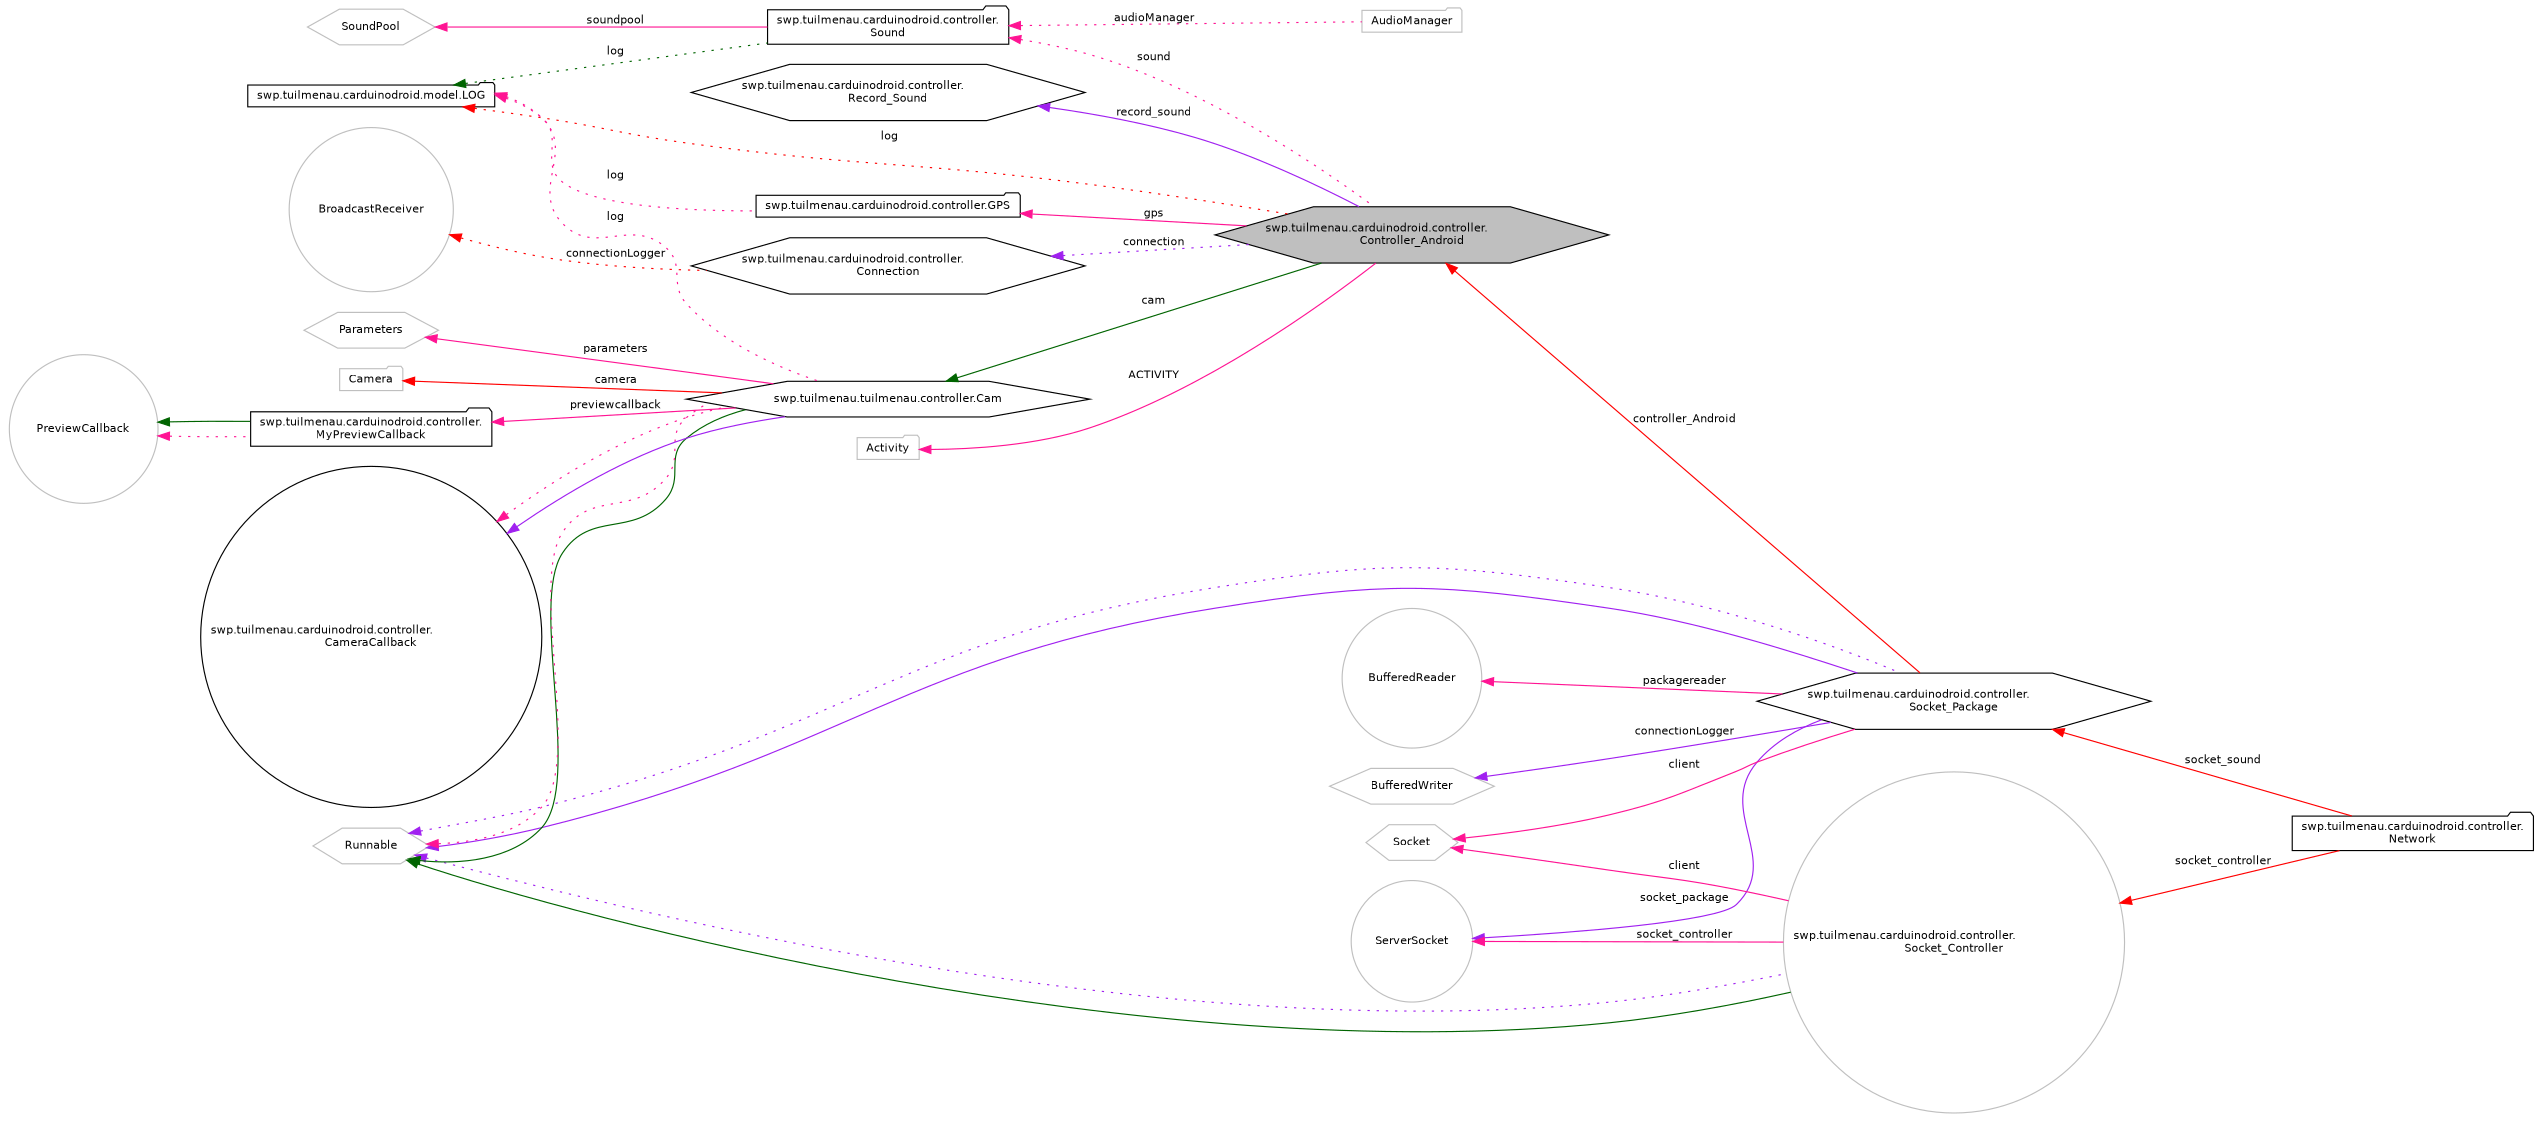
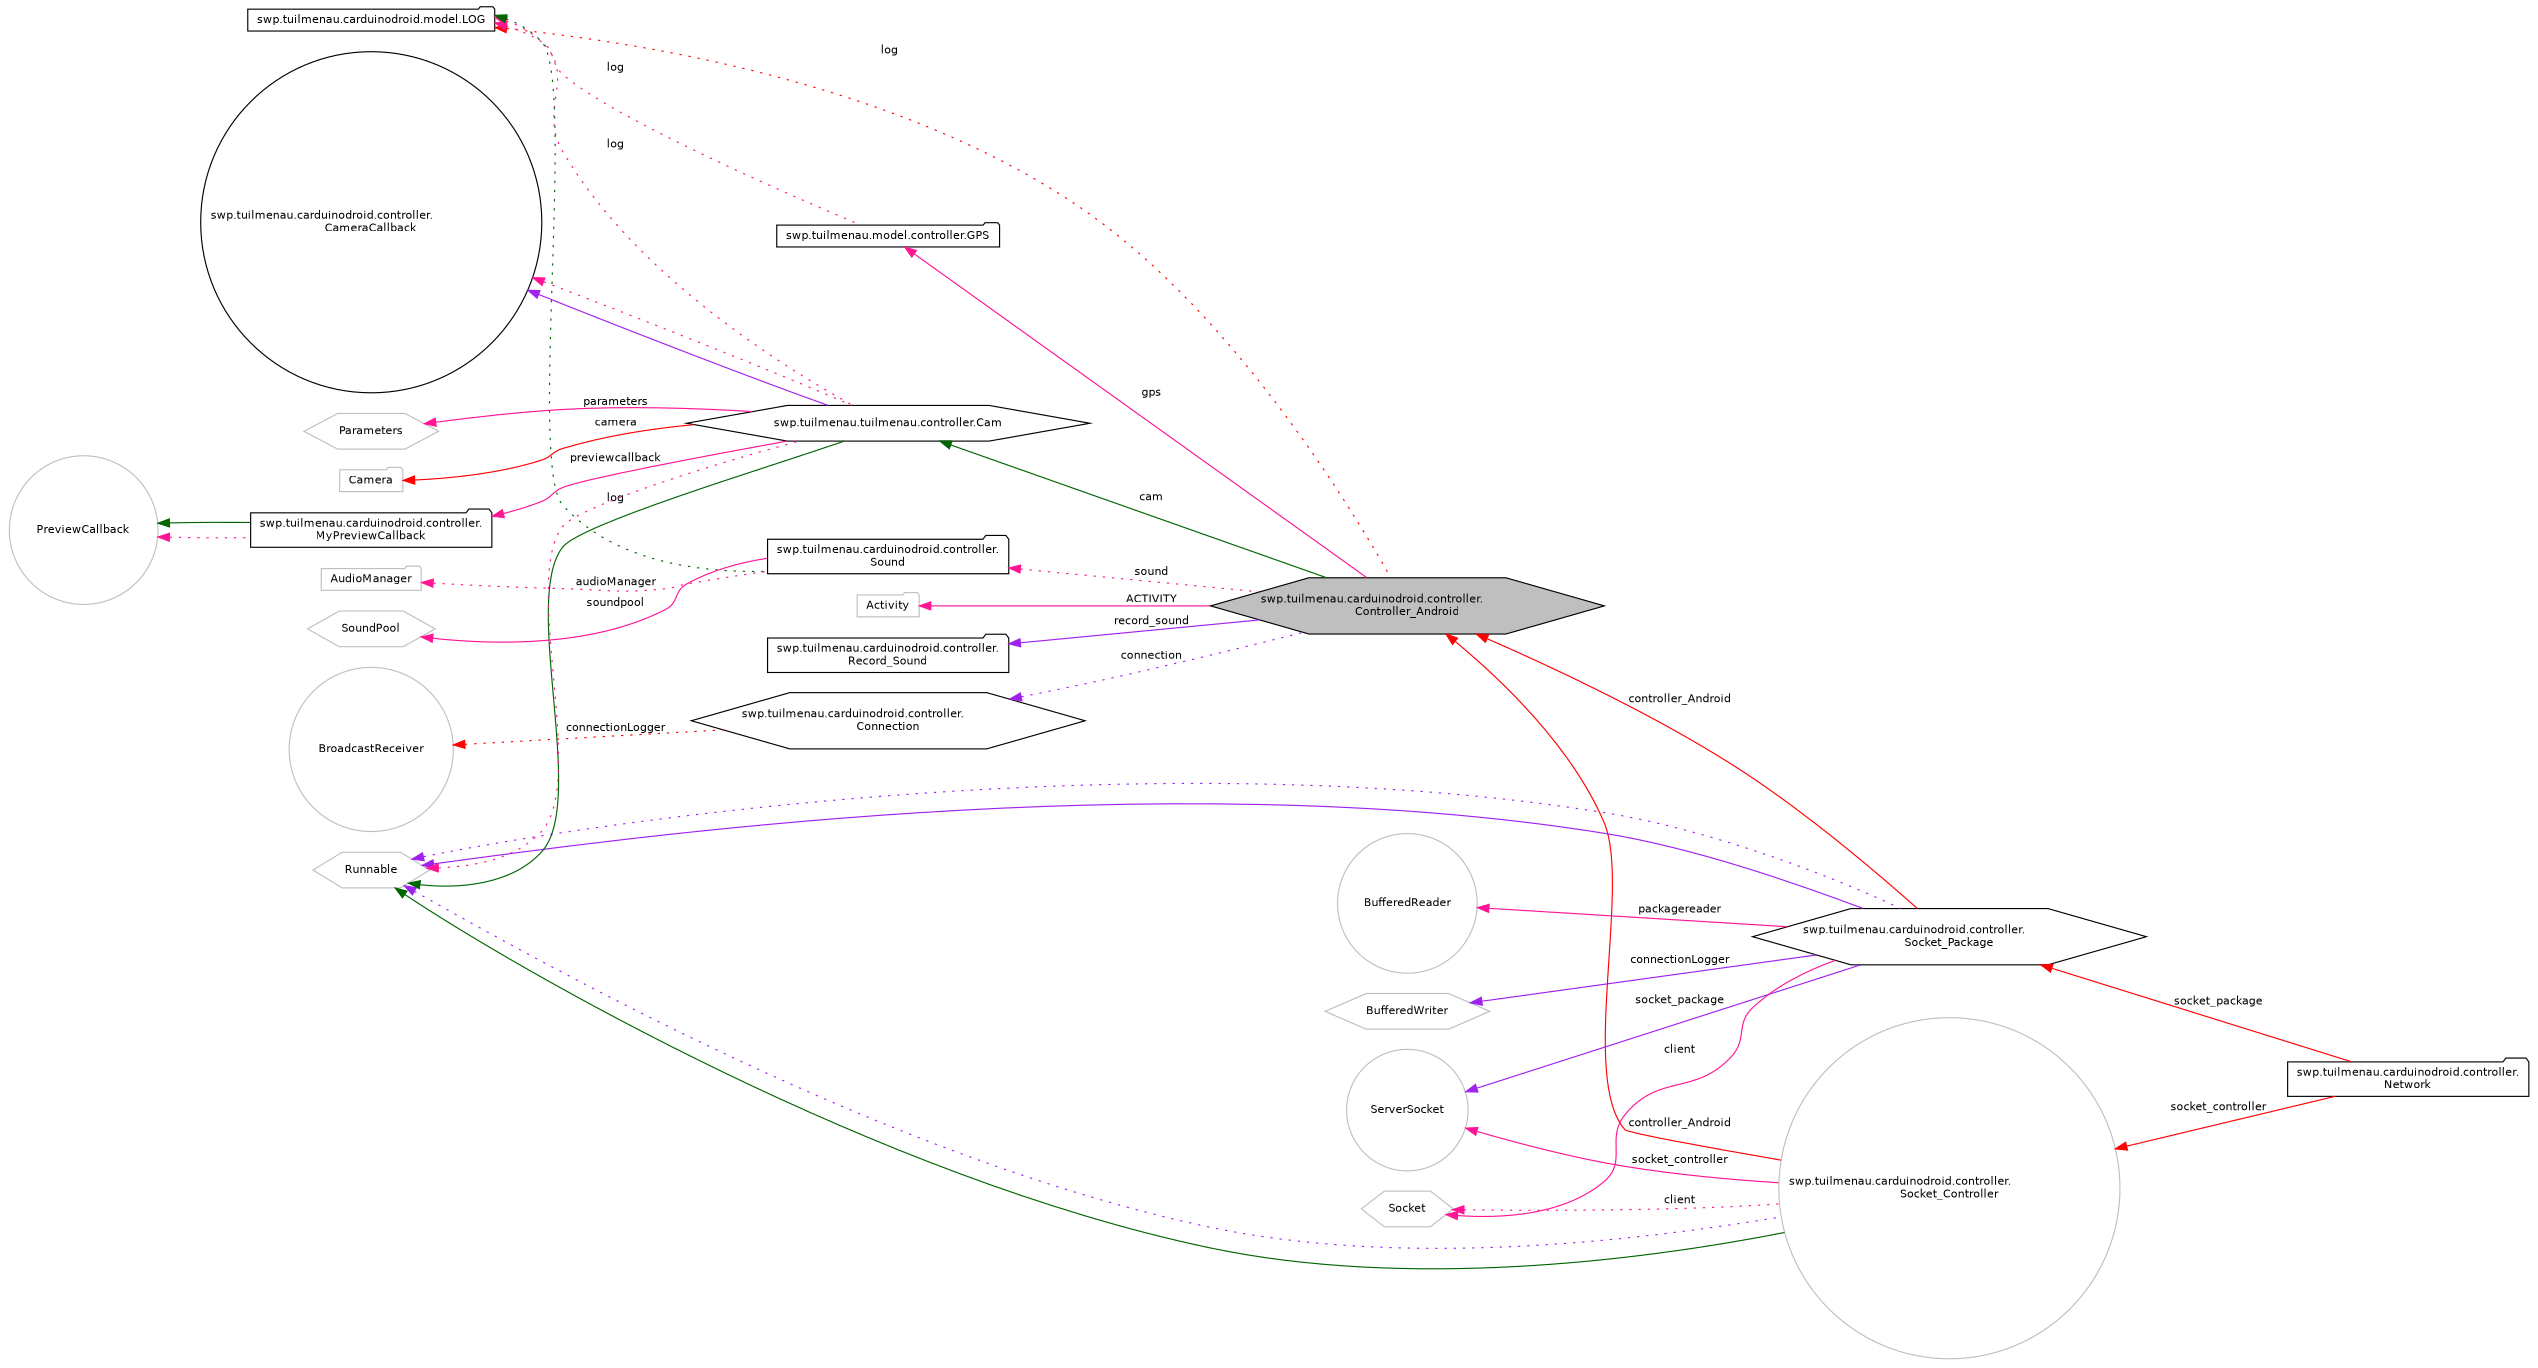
  digraph {
    rankdir=LR
    node [color=grey75 fillcolor=white fontname=Helvetica fontsize=10 shape=hexagon style=filled]
    edge [color=deeppink dir=back fontname=Helvetica fontsize=10 labelfontname=Helvetica labelfontsize=10 style=solid]
    n1 [color=black fillcolor=grey75 fontcolor=black height=0.2 label="swp.tuilmenau.carduinodroid.controller.\lController_Android" width=0.4]
    n2 [color=black height=0.2 label="swp.tuilmenau.carduinodroid.controller.\lSocket_Package" width=0.4]
    n3 [height=0.2 label="swp.tuilmenau.carduinodroid.controller.\lSocket_Controller" shape=circle width=0.4]
    n4 [color=black height=0.2 label="swp.tuilmenau.carduinodroid.controller.\lNetwork" shape=folder width=0.4]
    n5 [color=black height=0.2 label="swp.tuilmenau.carduinodroid.model.LOG" shape=folder width=0.4]
-   n6 [color=black height=0.2 label="swp.tuilmenau.carduinodroid.controller.GPS" shape=folder width=0.4]
+   n6 [color=black height=0.2 label="swp.tuilmenau.model.controller.GPS" shape=folder width=0.4]
    n7 [color=black height=0.2 label="swp.tuilmenau.tuilmenau.controller.Cam" width=0.4]
    n8 [color=black height=0.2 label="swp.tuilmenau.carduinodroid.controller.\lSound" shape=folder width=0.4]
    n9 [height=0.2 label=Activity shape=folder width=0.4]
    n10 [height=0.2 label=Runnable width=0.4]
    n11 [height=0.2 label=BufferedReader shape=circle width=0.4]
    n12 [height=0.2 label=BufferedWriter width=0.4]
    n13 [height=0.2 label=ServerSocket shape=circle width=0.4]
    n14 [height=0.2 label=Socket width=0.4]
-   n15 [color=black height=0.2 label="swp.tuilmenau.carduinodroid.controller.\lRecord_Sound" width=0.4]
+   n15 [color=black height=0.2 label="swp.tuilmenau.carduinodroid.controller.\lRecord_Sound" shape=folder width=0.4]
    n16 [color=black height=0.2 label="swp.tuilmenau.carduinodroid.controller.\lCameraCallback" shape=circle width=0.4]
    n17 [height=0.2 label=Parameters width=0.4]
    n18 [height=0.2 label=Camera shape=folder width=0.4]
    n19 [color=black height=0.2 label="swp.tuilmenau.carduinodroid.controller.\lMyPreviewCallback" shape=folder width=0.4]
    n20 [height=0.2 label=PreviewCallback shape=circle width=0.4]
    n21 [height=0.2 label=AudioManager shape=folder width=0.4]
    n22 [height=0.2 label=SoundPool width=0.4]
    n23 [color=black height=0.2 label="swp.tuilmenau.carduinodroid.controller.\lConnection" width=0.4]
    n24 [height=0.2 label=BroadcastReceiver shape=circle width=0.4]
    n1 -> n2 [color=red label=" controller_Android"]
-   n2 -> n4 [color=red label=" socket_sound"]
+   n1 -> n3 [color=red label=" controller_Android"]
+   n2 -> n4 [color=red label=" socket_package"]
    n3 -> n4 [color=red label=" socket_controller"]
    n5 -> n1 [color=red label=" log" style=dotted]
    n5 -> n6 [label=" log" style=dotted]
    n5 -> n7 [label=" log" style=dotted]
    n5 -> n8 [color=darkgreen label=" log" style=dotted]
    n6 -> n1 [label=" gps"]
    n7 -> n1 [color=darkgreen label=" cam"]
    n8 -> n1 [label=" sound" style=dotted]
    n9 -> n1 [label=" ACTIVITY"]
    n10 -> n2 [color=purple]
    n10 -> n2 [color=purple style=dotted]
    n10 -> n3 [color=darkgreen]
    n10 -> n3 [color=purple style=dotted]
    n10 -> n7 [color=darkgreen]
    n10 -> n7 [style=dotted]
    n11 -> n2 [label=" packagereader"]
    n12 -> n2 [color=purple label=" connectionLogger"]
    n13 -> n2 [color=purple label=" socket_package"]
    n13 -> n3 [label=" socket_controller"]
    n14 -> n2 [label=" client"]
-   n14 -> n3 [label=" client"]
+   n14 -> n3 [label=" client" style=dotted]
    n15 -> n1 [color=purple label=" record_sound"]
    n16 -> n7 [color=purple]
    n16 -> n7 [style=dotted]
    n17 -> n7 [label=" parameters"]
    n18 -> n7 [color=red label=" camera"]
    n19 -> n7 [label=" previewcallback"]
    n20 -> n19 [style=dotted]
    n20 -> n19 [color=darkgreen]
-   n8 -> n21 [label=" audioManager" style=dotted]
+   n21 -> n8 [label=" audioManager" style=dotted]
    n22 -> n8 [label=" soundpool"]
    n23 -> n1 [color=purple label=" connection" style=dotted]
    n24 -> n23 [color=red label=" connectionLogger" style=dotted]
  }
